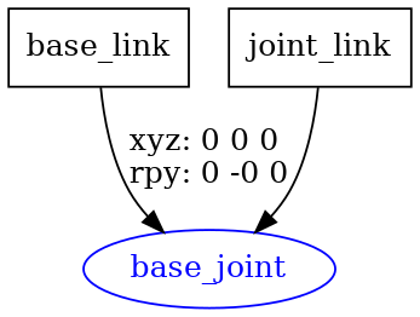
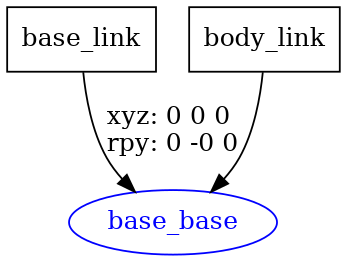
  digraph {
    node [shape=box]
    n1 [label=base_link]
-   base_joint [color=blue fontcolor=blue shape=ellipse]
-   n3 [label=joint_link]
+   base_joint [color=blue fontcolor=blue shape=ellipse label=base_base]
+   n3 [label=body_link]
    n1 -> base_joint [label="xyz: 0 0 0 \nrpy: 0 -0 0"]
    n3 -> base_joint
  }
